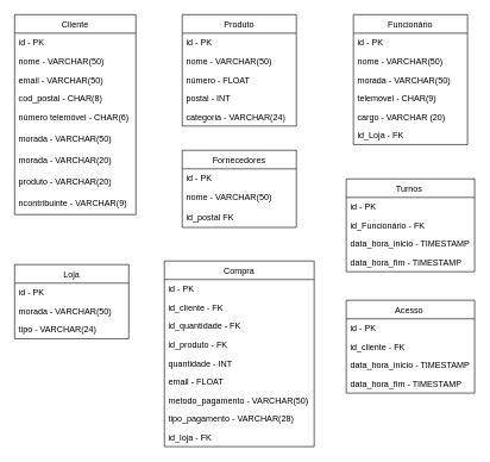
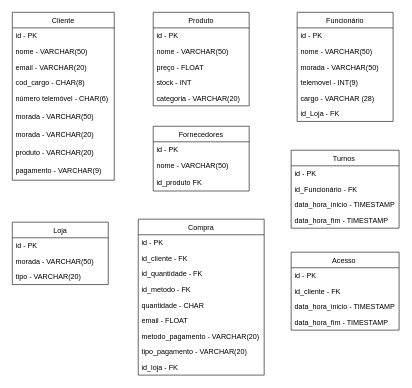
  <mxCell id="0" />
  <mxCell id="1" parent="0" />
  <mxCell id="2" value="Cliente" style="swimlane;fontStyle=0;childLayout=stackLayout;horizontal=1;startSize=26;fillColor=none;horizontalStack=0;resizeParent=1;resizeParentMax=0;resizeLast=0;collapsible=1;marginBottom=0;" parent="1" vertex="1"><mxGeometry x="20" y="20" width="170" height="280" as="geometry" /></mxCell>
  <mxCell id="3" value="id - PK" style="text;strokeColor=none;fillColor=none;align=left;verticalAlign=top;spacingLeft=4;spacingRight=4;overflow=hidden;rotatable=0;points=[[0,0.5],[1,0.5]];portConstraint=eastwest;" parent="2" vertex="1"><mxGeometry y="26" width="170" height="26" as="geometry" /></mxCell>
  <mxCell id="4" value="nome - VARCHAR(50)" style="text;strokeColor=none;fillColor=none;align=left;verticalAlign=top;spacingLeft=4;spacingRight=4;overflow=hidden;rotatable=0;points=[[0,0.5],[1,0.5]];portConstraint=eastwest;" parent="2" vertex="1"><mxGeometry y="52" width="170" height="26" as="geometry" /></mxCell>
- <mxCell id="5" value="email - VARCHAR(50)" style="text;strokeColor=none;fillColor=none;align=left;verticalAlign=top;spacingLeft=4;spacingRight=4;overflow=hidden;rotatable=0;points=[[0,0.5],[1,0.5]];portConstraint=eastwest;" parent="2" vertex="1"><mxGeometry y="78" width="170" height="26" as="geometry" /></mxCell>
- <mxCell id="6" value="cod_postal - CHAR(8)" style="text;strokeColor=none;fillColor=none;align=left;verticalAlign=top;spacingLeft=4;spacingRight=4;overflow=hidden;rotatable=0;points=[[0,0.5],[1,0.5]];portConstraint=eastwest;" parent="2" vertex="1"><mxGeometry y="104" width="170" height="26" as="geometry" /></mxCell>
+ <mxCell id="5" value="email - VARCHAR(20)" style="text;strokeColor=none;fillColor=none;align=left;verticalAlign=top;spacingLeft=4;spacingRight=4;overflow=hidden;rotatable=0;points=[[0,0.5],[1,0.5]];portConstraint=eastwest;" parent="2" vertex="1"><mxGeometry y="78" width="170" height="26" as="geometry" /></mxCell>
+ <mxCell id="6" value="cod_cargo - CHAR(8)" style="text;strokeColor=none;fillColor=none;align=left;verticalAlign=top;spacingLeft=4;spacingRight=4;overflow=hidden;rotatable=0;points=[[0,0.5],[1,0.5]];portConstraint=eastwest;" parent="2" vertex="1"><mxGeometry y="104" width="170" height="26" as="geometry" /></mxCell>
  <mxCell id="7" value="número telemóvel - CHAR(6) " style="text;strokeColor=none;fillColor=none;align=left;verticalAlign=top;spacingLeft=4;spacingRight=4;overflow=hidden;rotatable=0;points=[[0,0.5],[1,0.5]];portConstraint=eastwest;" parent="2" vertex="1"><mxGeometry y="130" width="170" height="30" as="geometry" /></mxCell>
  <mxCell id="8" value="morada - VARCHAR(50)" style="text;strokeColor=none;fillColor=none;align=left;verticalAlign=top;spacingLeft=4;spacingRight=4;overflow=hidden;rotatable=0;points=[[0,0.5],[1,0.5]];portConstraint=eastwest;" parent="2" vertex="1"><mxGeometry y="160" width="170" height="30" as="geometry" /></mxCell>
  <mxCell id="9" value="morada - VARCHAR(20)" style="text;strokeColor=none;fillColor=none;align=left;verticalAlign=top;spacingLeft=4;spacingRight=4;overflow=hidden;rotatable=0;points=[[0,0.5],[1,0.5]];portConstraint=eastwest;" parent="2" vertex="1"><mxGeometry y="190" width="170" height="30" as="geometry" /></mxCell>
  <mxCell id="10" value="produto - VARCHAR(20)" style="text;strokeColor=none;fillColor=none;align=left;verticalAlign=top;spacingLeft=4;spacingRight=4;overflow=hidden;rotatable=0;points=[[0,0.5],[1,0.5]];portConstraint=eastwest;" parent="2" vertex="1"><mxGeometry y="220" width="170" height="30" as="geometry" /></mxCell>
- <mxCell id="11" value="ncontribuinte - VARCHAR(9)" style="text;strokeColor=none;fillColor=none;align=left;verticalAlign=top;spacingLeft=4;spacingRight=4;overflow=hidden;rotatable=0;points=[[0,0.5],[1,0.5]];portConstraint=eastwest;" parent="2" vertex="1"><mxGeometry y="250" width="170" height="30" as="geometry" /></mxCell>
+ <mxCell id="11" value="pagamento - VARCHAR(9)" style="text;strokeColor=none;fillColor=none;align=left;verticalAlign=top;spacingLeft=4;spacingRight=4;overflow=hidden;rotatable=0;points=[[0,0.5],[1,0.5]];portConstraint=eastwest;" parent="2" vertex="1"><mxGeometry y="250" width="170" height="30" as="geometry" /></mxCell>
  <mxCell id="12" value="Produto" style="swimlane;fontStyle=0;childLayout=stackLayout;horizontal=1;startSize=26;fillColor=none;horizontalStack=0;resizeParent=1;resizeParentMax=0;resizeLast=0;collapsible=1;marginBottom=0;" parent="1" vertex="1"><mxGeometry x="255" y="20" width="160" height="156" as="geometry" /></mxCell>
  <mxCell id="13" value="id - PK" style="text;strokeColor=none;fillColor=none;align=left;verticalAlign=top;spacingLeft=4;spacingRight=4;overflow=hidden;rotatable=0;points=[[0,0.5],[1,0.5]];portConstraint=eastwest;" parent="12" vertex="1"><mxGeometry y="26" width="160" height="26" as="geometry" /></mxCell>
  <mxCell id="14" value="nome - VARCHAR(50)" style="text;strokeColor=none;fillColor=none;align=left;verticalAlign=top;spacingLeft=4;spacingRight=4;overflow=hidden;rotatable=0;points=[[0,0.5],[1,0.5]];portConstraint=eastwest;" parent="12" vertex="1"><mxGeometry y="52" width="160" height="26" as="geometry" /></mxCell>
- <mxCell id="15" value="número - FLOAT" style="text;strokeColor=none;fillColor=none;align=left;verticalAlign=top;spacingLeft=4;spacingRight=4;overflow=hidden;rotatable=0;points=[[0,0.5],[1,0.5]];portConstraint=eastwest;" parent="12" vertex="1"><mxGeometry y="78" width="160" height="26" as="geometry" /></mxCell>
- <mxCell id="16" value="postal - INT" style="text;strokeColor=none;fillColor=none;align=left;verticalAlign=top;spacingLeft=4;spacingRight=4;overflow=hidden;rotatable=0;points=[[0,0.5],[1,0.5]];portConstraint=eastwest;" parent="12" vertex="1"><mxGeometry y="104" width="160" height="26" as="geometry" /></mxCell>
- <mxCell id="17" value="categoria - VARCHAR(24)" style="text;strokeColor=none;fillColor=none;align=left;verticalAlign=top;spacingLeft=4;spacingRight=4;overflow=hidden;rotatable=0;points=[[0,0.5],[1,0.5]];portConstraint=eastwest;" parent="12" vertex="1"><mxGeometry y="130" width="160" height="26" as="geometry" /></mxCell>
+ <mxCell id="15" value="preço - FLOAT" style="text;strokeColor=none;fillColor=none;align=left;verticalAlign=top;spacingLeft=4;spacingRight=4;overflow=hidden;rotatable=0;points=[[0,0.5],[1,0.5]];portConstraint=eastwest;" parent="12" vertex="1"><mxGeometry y="78" width="160" height="26" as="geometry" /></mxCell>
+ <mxCell id="16" value="stock - INT" style="text;strokeColor=none;fillColor=none;align=left;verticalAlign=top;spacingLeft=4;spacingRight=4;overflow=hidden;rotatable=0;points=[[0,0.5],[1,0.5]];portConstraint=eastwest;" parent="12" vertex="1"><mxGeometry y="104" width="160" height="26" as="geometry" /></mxCell>
+ <mxCell id="17" value="categoria - VARCHAR(20)" style="text;strokeColor=none;fillColor=none;align=left;verticalAlign=top;spacingLeft=4;spacingRight=4;overflow=hidden;rotatable=0;points=[[0,0.5],[1,0.5]];portConstraint=eastwest;" parent="12" vertex="1"><mxGeometry y="130" width="160" height="26" as="geometry" /></mxCell>
  <mxCell id="18" value="Funcionário" style="swimlane;fontStyle=0;childLayout=stackLayout;horizontal=1;startSize=26;fillColor=none;horizontalStack=0;resizeParent=1;resizeParentMax=0;resizeLast=0;collapsible=1;marginBottom=0;" parent="1" vertex="1"><mxGeometry x="495" y="20" width="160" height="182" as="geometry" /></mxCell>
  <mxCell id="19" value="id - PK" style="text;strokeColor=none;fillColor=none;align=left;verticalAlign=top;spacingLeft=4;spacingRight=4;overflow=hidden;rotatable=0;points=[[0,0.5],[1,0.5]];portConstraint=eastwest;" parent="18" vertex="1"><mxGeometry y="26" width="160" height="26" as="geometry" /></mxCell>
  <mxCell id="20" value="nome - VARCHAR(50)" style="text;strokeColor=none;fillColor=none;align=left;verticalAlign=top;spacingLeft=4;spacingRight=4;overflow=hidden;rotatable=0;points=[[0,0.5],[1,0.5]];portConstraint=eastwest;" parent="18" vertex="1"><mxGeometry y="52" width="160" height="26" as="geometry" /></mxCell>
  <mxCell id="21" value="morada - VARCHAR(50)" style="text;strokeColor=none;fillColor=none;align=left;verticalAlign=top;spacingLeft=4;spacingRight=4;overflow=hidden;rotatable=0;points=[[0,0.5],[1,0.5]];portConstraint=eastwest;" parent="18" vertex="1"><mxGeometry y="78" width="160" height="26" as="geometry" /></mxCell>
- <mxCell id="22" value="telemovel - CHAR(9)" style="text;strokeColor=none;fillColor=none;align=left;verticalAlign=top;spacingLeft=4;spacingRight=4;overflow=hidden;rotatable=0;points=[[0,0.5],[1,0.5]];portConstraint=eastwest;" parent="18" vertex="1"><mxGeometry y="104" width="160" height="26" as="geometry" /></mxCell>
- <mxCell id="23" value="cargo - VARCHAR (20)" style="text;strokeColor=none;fillColor=none;align=left;verticalAlign=top;spacingLeft=4;spacingRight=4;overflow=hidden;rotatable=0;points=[[0,0.5],[1,0.5]];portConstraint=eastwest;" parent="18" vertex="1"><mxGeometry y="130" width="160" height="26" as="geometry" /></mxCell>
+ <mxCell id="22" value="telemovel - INT(9)" style="text;strokeColor=none;fillColor=none;align=left;verticalAlign=top;spacingLeft=4;spacingRight=4;overflow=hidden;rotatable=0;points=[[0,0.5],[1,0.5]];portConstraint=eastwest;" parent="18" vertex="1"><mxGeometry y="104" width="160" height="26" as="geometry" /></mxCell>
+ <mxCell id="23" value="cargo - VARCHAR (28)" style="text;strokeColor=none;fillColor=none;align=left;verticalAlign=top;spacingLeft=4;spacingRight=4;overflow=hidden;rotatable=0;points=[[0,0.5],[1,0.5]];portConstraint=eastwest;" parent="18" vertex="1"><mxGeometry y="130" width="160" height="26" as="geometry" /></mxCell>
  <mxCell id="24" value="id_Loja - FK" style="text;strokeColor=none;fillColor=none;align=left;verticalAlign=top;spacingLeft=4;spacingRight=4;overflow=hidden;rotatable=0;points=[[0,0.5],[1,0.5]];portConstraint=eastwest;" parent="18" vertex="1"><mxGeometry y="156" width="160" height="26" as="geometry" /></mxCell>
  <mxCell id="25" value="Loja" style="swimlane;fontStyle=0;childLayout=stackLayout;horizontal=1;startSize=26;fillColor=none;horizontalStack=0;resizeParent=1;resizeParentMax=0;resizeLast=0;collapsible=1;marginBottom=0;" parent="1" vertex="1"><mxGeometry x="20" y="370" width="160" height="104" as="geometry" /></mxCell>
  <mxCell id="26" value="id - PK" style="text;strokeColor=none;fillColor=none;align=left;verticalAlign=top;spacingLeft=4;spacingRight=4;overflow=hidden;rotatable=0;points=[[0,0.5],[1,0.5]];portConstraint=eastwest;" parent="25" vertex="1"><mxGeometry y="26" width="160" height="26" as="geometry" /></mxCell>
  <mxCell id="27" value="morada - VARCHAR(50)" style="text;strokeColor=none;fillColor=none;align=left;verticalAlign=top;spacingLeft=4;spacingRight=4;overflow=hidden;rotatable=0;points=[[0,0.5],[1,0.5]];portConstraint=eastwest;" parent="25" vertex="1"><mxGeometry y="52" width="160" height="26" as="geometry" /></mxCell>
- <mxCell id="28" value="tipo - VARCHAR(24)" style="text;strokeColor=none;fillColor=none;align=left;verticalAlign=top;spacingLeft=4;spacingRight=4;overflow=hidden;rotatable=0;points=[[0,0.5],[1,0.5]];portConstraint=eastwest;" parent="25" vertex="1"><mxGeometry y="78" width="160" height="26" as="geometry" /></mxCell>
+ <mxCell id="28" value="tipo - VARCHAR(20)" style="text;strokeColor=none;fillColor=none;align=left;verticalAlign=top;spacingLeft=4;spacingRight=4;overflow=hidden;rotatable=0;points=[[0,0.5],[1,0.5]];portConstraint=eastwest;" parent="25" vertex="1"><mxGeometry y="78" width="160" height="26" as="geometry" /></mxCell>
  <mxCell id="29" value="Turnos " style="swimlane;fontStyle=0;childLayout=stackLayout;horizontal=1;startSize=26;fillColor=none;horizontalStack=0;resizeParent=1;resizeParentMax=0;resizeLast=0;collapsible=1;marginBottom=0;" parent="1" vertex="1"><mxGeometry x="485" y="250" width="180" height="130" as="geometry" /></mxCell>
  <mxCell id="30" value="id - PK" style="text;strokeColor=none;fillColor=none;align=left;verticalAlign=top;spacingLeft=4;spacingRight=4;overflow=hidden;rotatable=0;points=[[0,0.5],[1,0.5]];portConstraint=eastwest;" parent="29" vertex="1"><mxGeometry y="26" width="180" height="26" as="geometry" /></mxCell>
  <mxCell id="31" value="id_Funcionário - FK" style="text;strokeColor=none;fillColor=none;align=left;verticalAlign=top;spacingLeft=4;spacingRight=4;overflow=hidden;rotatable=0;points=[[0,0.5],[1,0.5]];portConstraint=eastwest;" parent="29" vertex="1"><mxGeometry y="52" width="180" height="26" as="geometry" /></mxCell>
  <mxCell id="32" value="data_hora_inicio - TIMESTAMP" style="text;strokeColor=none;fillColor=none;align=left;verticalAlign=top;spacingLeft=4;spacingRight=4;overflow=hidden;rotatable=0;points=[[0,0.5],[1,0.5]];portConstraint=eastwest;" parent="29" vertex="1"><mxGeometry y="78" width="180" height="26" as="geometry" /></mxCell>
  <mxCell id="33" value="data_hora_fim - TIMESTAMP" style="text;strokeColor=none;fillColor=none;align=left;verticalAlign=top;spacingLeft=4;spacingRight=4;overflow=hidden;rotatable=0;points=[[0,0.5],[1,0.5]];portConstraint=eastwest;" parent="29" vertex="1"><mxGeometry y="104" width="180" height="26" as="geometry" /></mxCell>
  <mxCell id="34" value="Fornecedores" style="swimlane;fontStyle=0;childLayout=stackLayout;horizontal=1;startSize=26;fillColor=none;horizontalStack=0;resizeParent=1;resizeParentMax=0;resizeLast=0;collapsible=1;marginBottom=0;" parent="1" vertex="1"><mxGeometry x="255" y="210" width="160" height="108" as="geometry"><mxRectangle x="260" y="230" width="60" height="26" as="alternateBounds" /></mxGeometry></mxCell>
  <mxCell id="35" value="id - PK" style="text;strokeColor=none;fillColor=none;align=left;verticalAlign=top;spacingLeft=4;spacingRight=4;overflow=hidden;rotatable=0;points=[[0,0.5],[1,0.5]];portConstraint=eastwest;" parent="34" vertex="1"><mxGeometry y="26" width="160" height="26" as="geometry" /></mxCell>
  <mxCell id="36" value="nome - VARCHAR(50)" style="text;strokeColor=none;fillColor=none;align=left;verticalAlign=top;spacingLeft=4;spacingRight=4;overflow=hidden;rotatable=0;points=[[0,0.5],[1,0.5]];portConstraint=eastwest;" parent="34" vertex="1"><mxGeometry y="52" width="160" height="28" as="geometry" /></mxCell>
- <mxCell id="37" value="id_postal FK" style="text;strokeColor=none;fillColor=none;align=left;verticalAlign=top;spacingLeft=4;spacingRight=4;overflow=hidden;rotatable=0;points=[[0,0.5],[1,0.5]];portConstraint=eastwest;" parent="34" vertex="1"><mxGeometry y="80" width="160" height="28" as="geometry" /></mxCell>
+ <mxCell id="37" value="id_produto FK" style="text;strokeColor=none;fillColor=none;align=left;verticalAlign=top;spacingLeft=4;spacingRight=4;overflow=hidden;rotatable=0;points=[[0,0.5],[1,0.5]];portConstraint=eastwest;" parent="34" vertex="1"><mxGeometry y="80" width="160" height="28" as="geometry" /></mxCell>
  <mxCell id="38" value="Compra" style="swimlane;fontStyle=0;childLayout=stackLayout;horizontal=1;startSize=26;fillColor=none;horizontalStack=0;resizeParent=1;resizeParentMax=0;resizeLast=0;collapsible=1;marginBottom=0;" parent="1" vertex="1"><mxGeometry x="230" y="365" width="210" height="260" as="geometry" /></mxCell>
  <mxCell id="39" value="id - PK " style="text;strokeColor=none;fillColor=none;align=left;verticalAlign=top;spacingLeft=4;spacingRight=4;overflow=hidden;rotatable=0;points=[[0,0.5],[1,0.5]];portConstraint=eastwest;" parent="38" vertex="1"><mxGeometry y="26" width="210" height="26" as="geometry" /></mxCell>
  <mxCell id="40" value="id_cliente - FK" style="text;strokeColor=none;fillColor=none;align=left;verticalAlign=top;spacingLeft=4;spacingRight=4;overflow=hidden;rotatable=0;points=[[0,0.5],[1,0.5]];portConstraint=eastwest;" parent="38" vertex="1"><mxGeometry y="52" width="210" height="26" as="geometry" /></mxCell>
  <mxCell id="41" value="id_quantidade - FK" style="text;strokeColor=none;fillColor=none;align=left;verticalAlign=top;spacingLeft=4;spacingRight=4;overflow=hidden;rotatable=0;points=[[0,0.5],[1,0.5]];portConstraint=eastwest;" parent="38" vertex="1"><mxGeometry y="78" width="210" height="26" as="geometry" /></mxCell>
- <mxCell id="42" value="id_produto - FK " style="text;strokeColor=none;fillColor=none;align=left;verticalAlign=top;spacingLeft=4;spacingRight=4;overflow=hidden;rotatable=0;points=[[0,0.5],[1,0.5]];portConstraint=eastwest;" parent="38" vertex="1"><mxGeometry y="104" width="210" height="26" as="geometry" /></mxCell>
- <mxCell id="43" value="quantidade - INT" style="text;strokeColor=none;fillColor=none;align=left;verticalAlign=top;spacingLeft=4;spacingRight=4;overflow=hidden;rotatable=0;points=[[0,0.5],[1,0.5]];portConstraint=eastwest;" parent="38" vertex="1"><mxGeometry y="130" width="210" height="26" as="geometry" /></mxCell>
+ <mxCell id="42" value="id_metodo - FK " style="text;strokeColor=none;fillColor=none;align=left;verticalAlign=top;spacingLeft=4;spacingRight=4;overflow=hidden;rotatable=0;points=[[0,0.5],[1,0.5]];portConstraint=eastwest;" parent="38" vertex="1"><mxGeometry y="104" width="210" height="26" as="geometry" /></mxCell>
+ <mxCell id="43" value="quantidade - CHAR" style="text;strokeColor=none;fillColor=none;align=left;verticalAlign=top;spacingLeft=4;spacingRight=4;overflow=hidden;rotatable=0;points=[[0,0.5],[1,0.5]];portConstraint=eastwest;" parent="38" vertex="1"><mxGeometry y="130" width="210" height="26" as="geometry" /></mxCell>
  <mxCell id="44" value="email - FLOAT" style="text;strokeColor=none;fillColor=none;align=left;verticalAlign=top;spacingLeft=4;spacingRight=4;overflow=hidden;rotatable=0;points=[[0,0.5],[1,0.5]];portConstraint=eastwest;" parent="38" vertex="1"><mxGeometry y="156" width="210" height="26" as="geometry" /></mxCell>
- <mxCell id="45" value="metodo_pagamento - VARCHAR(50) " style="text;strokeColor=none;fillColor=none;align=left;verticalAlign=top;spacingLeft=4;spacingRight=4;overflow=hidden;rotatable=0;points=[[0,0.5],[1,0.5]];portConstraint=eastwest;" parent="38" vertex="1"><mxGeometry y="182" width="210" height="26" as="geometry" /></mxCell>
- <mxCell id="46" value="tipo_pagamento - VARCHAR(28)" style="text;strokeColor=none;fillColor=none;align=left;verticalAlign=top;spacingLeft=4;spacingRight=4;overflow=hidden;rotatable=0;points=[[0,0.5],[1,0.5]];portConstraint=eastwest;" parent="38" vertex="1"><mxGeometry y="208" width="210" height="26" as="geometry" /></mxCell>
+ <mxCell id="45" value="metodo_pagamento - VARCHAR(20) " style="text;strokeColor=none;fillColor=none;align=left;verticalAlign=top;spacingLeft=4;spacingRight=4;overflow=hidden;rotatable=0;points=[[0,0.5],[1,0.5]];portConstraint=eastwest;" parent="38" vertex="1"><mxGeometry y="182" width="210" height="26" as="geometry" /></mxCell>
+ <mxCell id="46" value="tipo_pagamento - VARCHAR(20)" style="text;strokeColor=none;fillColor=none;align=left;verticalAlign=top;spacingLeft=4;spacingRight=4;overflow=hidden;rotatable=0;points=[[0,0.5],[1,0.5]];portConstraint=eastwest;" parent="38" vertex="1"><mxGeometry y="208" width="210" height="26" as="geometry" /></mxCell>
  <mxCell id="47" value="id_loja - FK" style="text;strokeColor=none;fillColor=none;align=left;verticalAlign=top;spacingLeft=4;spacingRight=4;overflow=hidden;rotatable=0;points=[[0,0.5],[1,0.5]];portConstraint=eastwest;" parent="38" vertex="1"><mxGeometry y="234" width="210" height="26" as="geometry" /></mxCell>
  <mxCell id="48" value="Acesso " style="swimlane;fontStyle=0;childLayout=stackLayout;horizontal=1;startSize=26;fillColor=none;horizontalStack=0;resizeParent=1;resizeParentMax=0;resizeLast=0;collapsible=1;marginBottom=0;" parent="1" vertex="1"><mxGeometry x="485" y="420" width="180" height="130" as="geometry" /></mxCell>
  <mxCell id="49" value="id - PK " style="text;strokeColor=none;fillColor=none;align=left;verticalAlign=top;spacingLeft=4;spacingRight=4;overflow=hidden;rotatable=0;points=[[0,0.5],[1,0.5]];portConstraint=eastwest;" parent="48" vertex="1"><mxGeometry y="26" width="180" height="26" as="geometry" /></mxCell>
  <mxCell id="50" value="id_cliente - FK" style="text;strokeColor=none;fillColor=none;align=left;verticalAlign=top;spacingLeft=4;spacingRight=4;overflow=hidden;rotatable=0;points=[[0,0.5],[1,0.5]];portConstraint=eastwest;" parent="48" vertex="1"><mxGeometry y="52" width="180" height="26" as="geometry" /></mxCell>
  <mxCell id="51" value="data_hora_inicio - TIMESTAMP" style="text;strokeColor=none;fillColor=none;align=left;verticalAlign=top;spacingLeft=4;spacingRight=4;overflow=hidden;rotatable=0;points=[[0,0.5],[1,0.5]];portConstraint=eastwest;" parent="48" vertex="1"><mxGeometry y="78" width="180" height="26" as="geometry" /></mxCell>
  <mxCell id="52" value="data_hora_fim - TIMESTAMP" style="text;strokeColor=none;fillColor=none;align=left;verticalAlign=top;spacingLeft=4;spacingRight=4;overflow=hidden;rotatable=0;points=[[0,0.5],[1,0.5]];portConstraint=eastwest;" parent="48" vertex="1"><mxGeometry y="104" width="180" height="26" as="geometry" /></mxCell>
